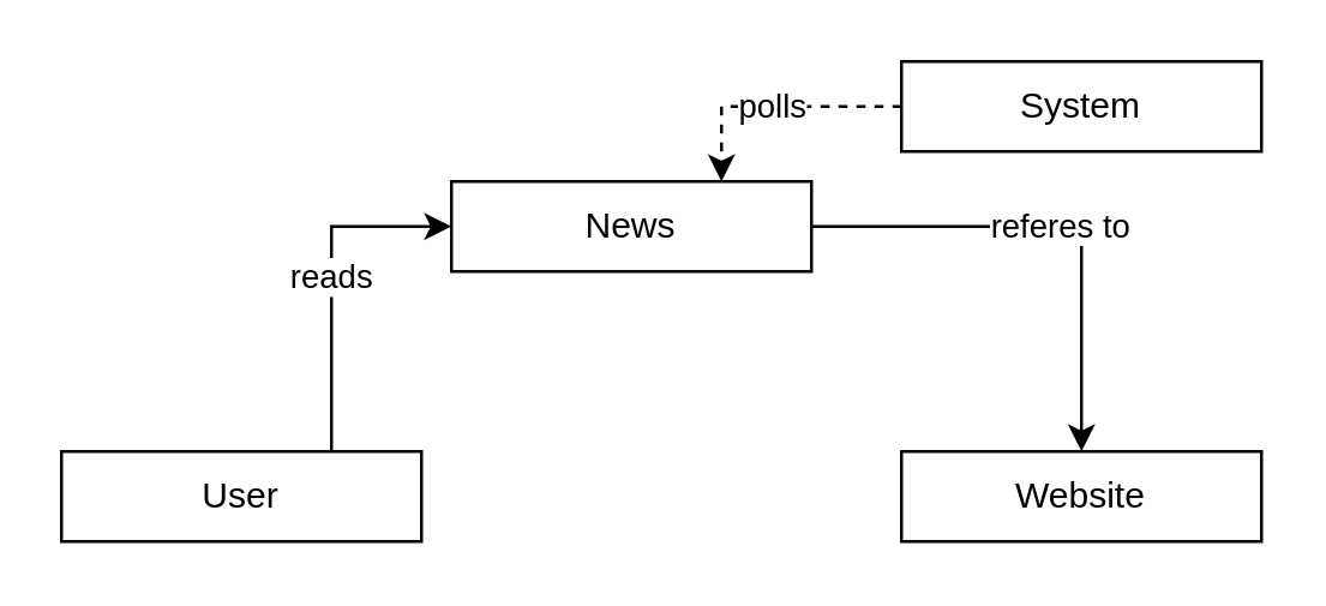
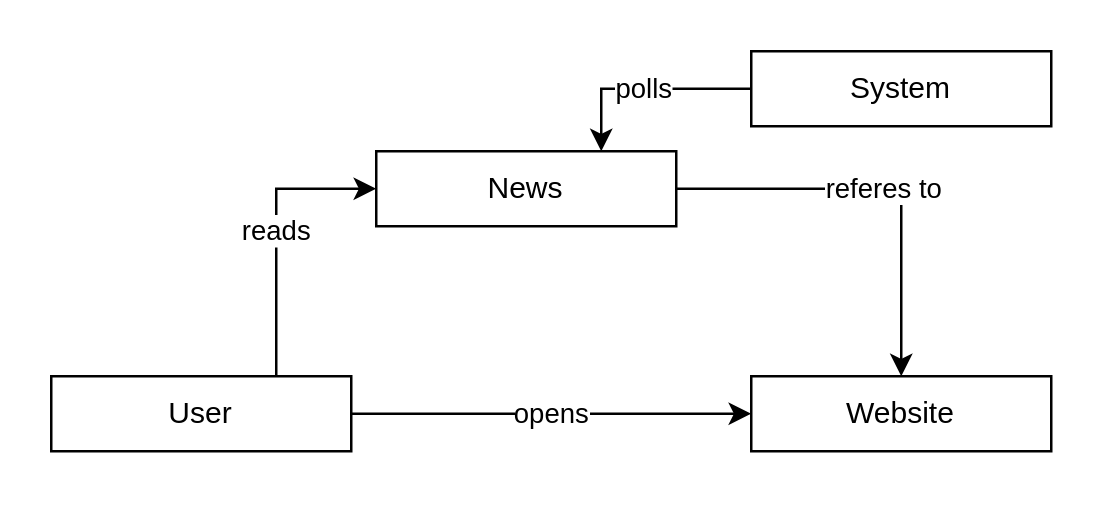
  <mxCell id="0" />
  <mxCell id="1" parent="0" />
  <mxCell id="2" value="referes to" style="edgeStyle=orthogonalEdgeStyle;rounded=0;orthogonalLoop=1;jettySize=auto;html=1;exitX=1;exitY=0.5;exitDx=0;exitDy=0;" edge="1" parent="1" source="3" target="7"><mxGeometry relative="1" as="geometry" /></mxCell>
  <mxCell id="3" value="News" style="rounded=0;whiteSpace=wrap;html=1;" vertex="1" parent="1"><mxGeometry x="150" y="60" width="120" height="30" as="geometry" /></mxCell>
  <mxCell id="4" value="reads" style="edgeStyle=orthogonalEdgeStyle;rounded=0;orthogonalLoop=1;jettySize=auto;html=1;entryX=0;entryY=0.5;entryDx=0;entryDy=0;exitX=0.75;exitY=0;exitDx=0;exitDy=0;" edge="1" parent="1" source="6" target="3"><mxGeometry relative="1" as="geometry" /></mxCell>
+ <mxCell id="5" value="opens" style="edgeStyle=orthogonalEdgeStyle;rounded=0;orthogonalLoop=1;jettySize=auto;html=1;exitX=1;exitY=0.5;exitDx=0;exitDy=0;entryX=0;entryY=0.5;entryDx=0;entryDy=0;" edge="1" parent="1" source="6" target="7"><mxGeometry relative="1" as="geometry" /></mxCell>
  <mxCell id="6" value="User" style="rounded=0;whiteSpace=wrap;html=1;" vertex="1" parent="1"><mxGeometry x="20" y="150" width="120" height="30" as="geometry" /></mxCell>
  <mxCell id="7" value="Website" style="rounded=0;whiteSpace=wrap;html=1;" vertex="1" parent="1"><mxGeometry x="300" y="150" width="120" height="30" as="geometry" /></mxCell>
- <mxCell id="8" value="polls" style="edgeStyle=orthogonalEdgeStyle;rounded=0;orthogonalLoop=1;jettySize=auto;html=1;exitX=0;exitY=0.5;exitDx=0;exitDy=0;entryX=0.75;entryY=0;entryDx=0;entryDy=0;dashed=1;" edge="1" parent="1" source="9" target="3"><mxGeometry relative="1" as="geometry" /></mxCell>
+ <mxCell id="8" value="polls" style="edgeStyle=orthogonalEdgeStyle;rounded=0;orthogonalLoop=1;jettySize=auto;html=1;exitX=0;exitY=0.5;exitDx=0;exitDy=0;entryX=0.75;entryY=0;entryDx=0;entryDy=0;" edge="1" parent="1" source="9" target="3"><mxGeometry relative="1" as="geometry" /></mxCell>
  <mxCell id="9" value="System" style="rounded=0;whiteSpace=wrap;html=1;" vertex="1" parent="1"><mxGeometry x="300" y="20" width="120" height="30" as="geometry" /></mxCell>
